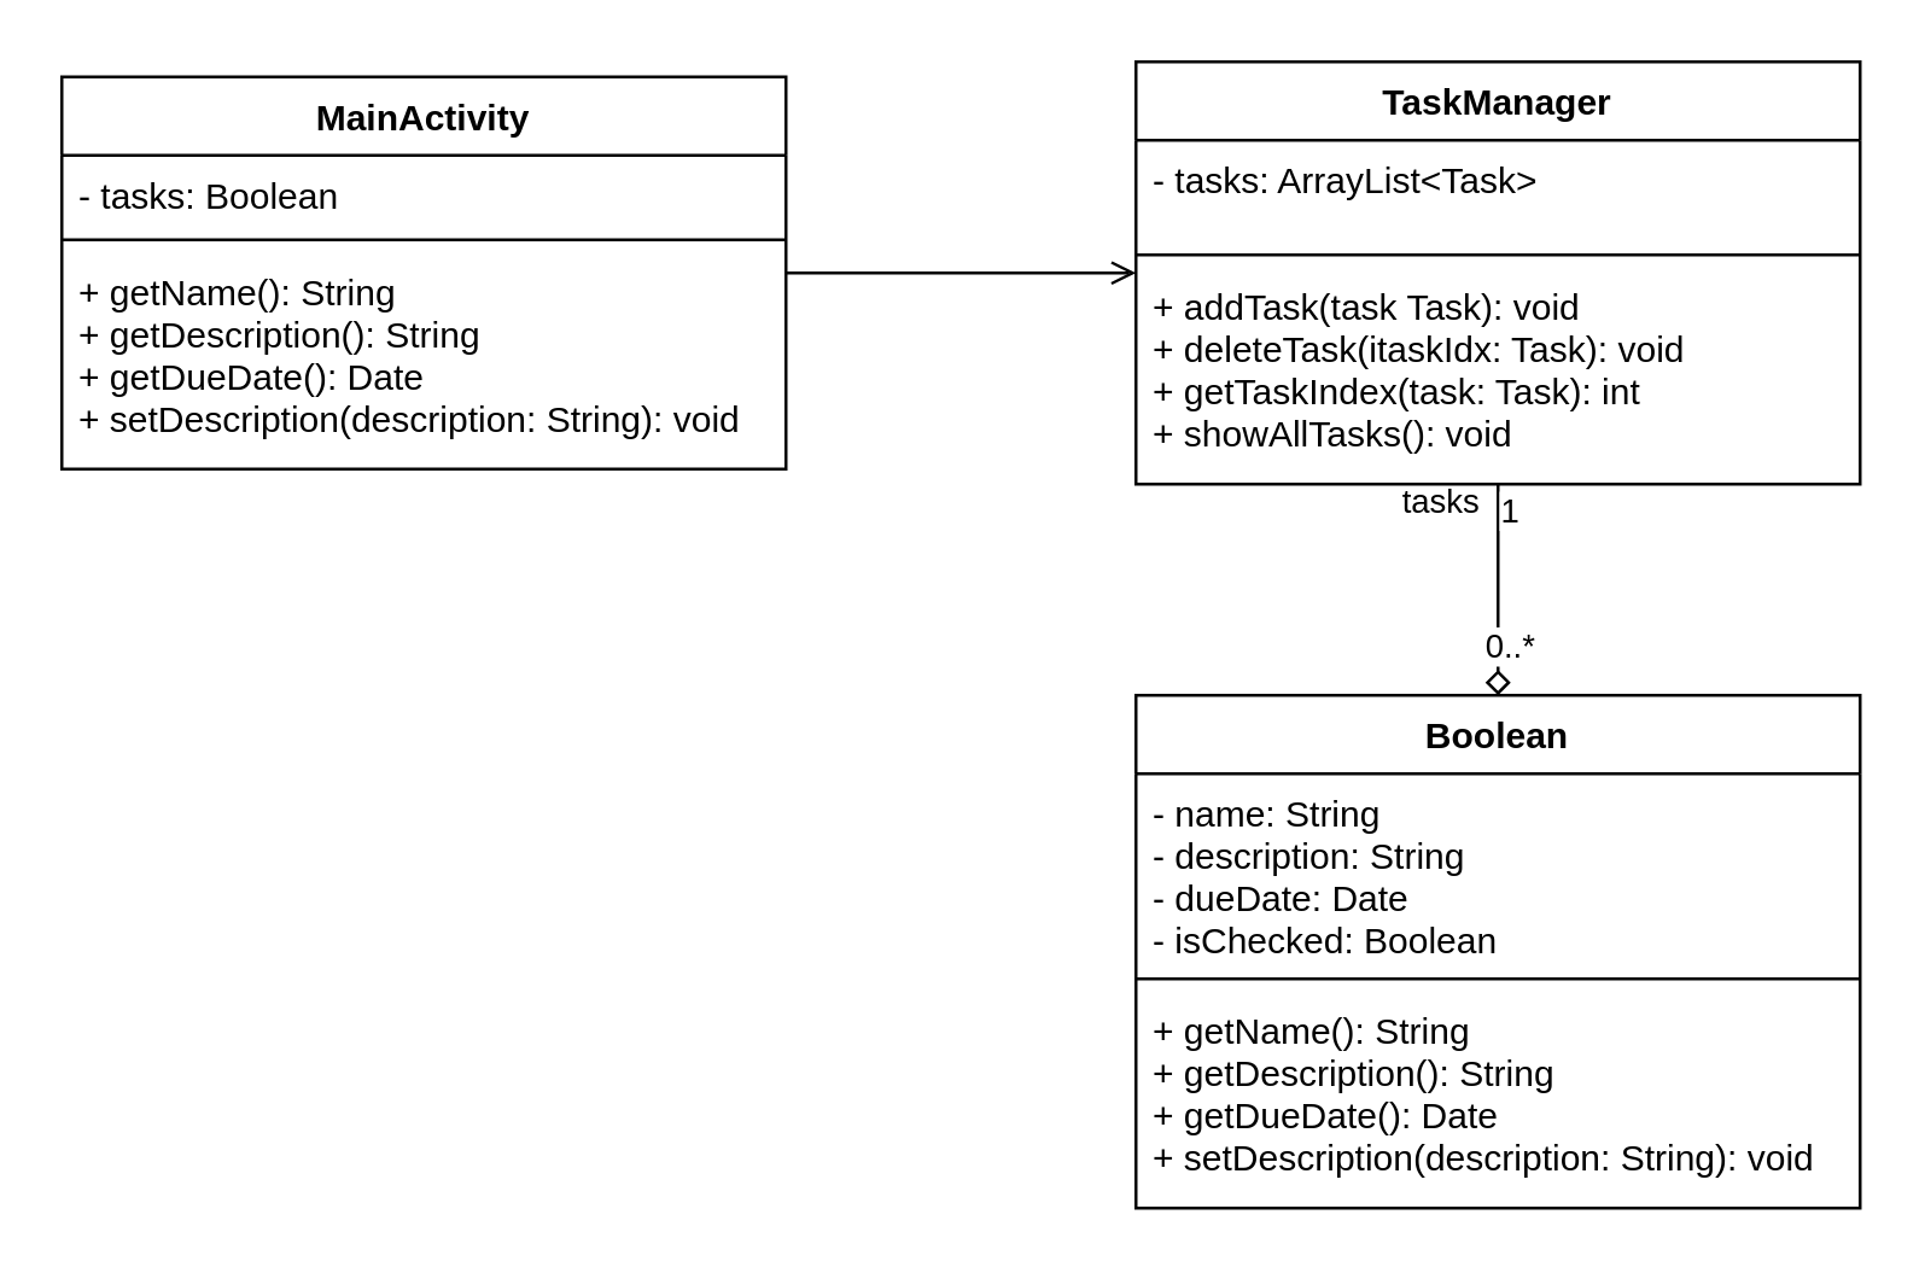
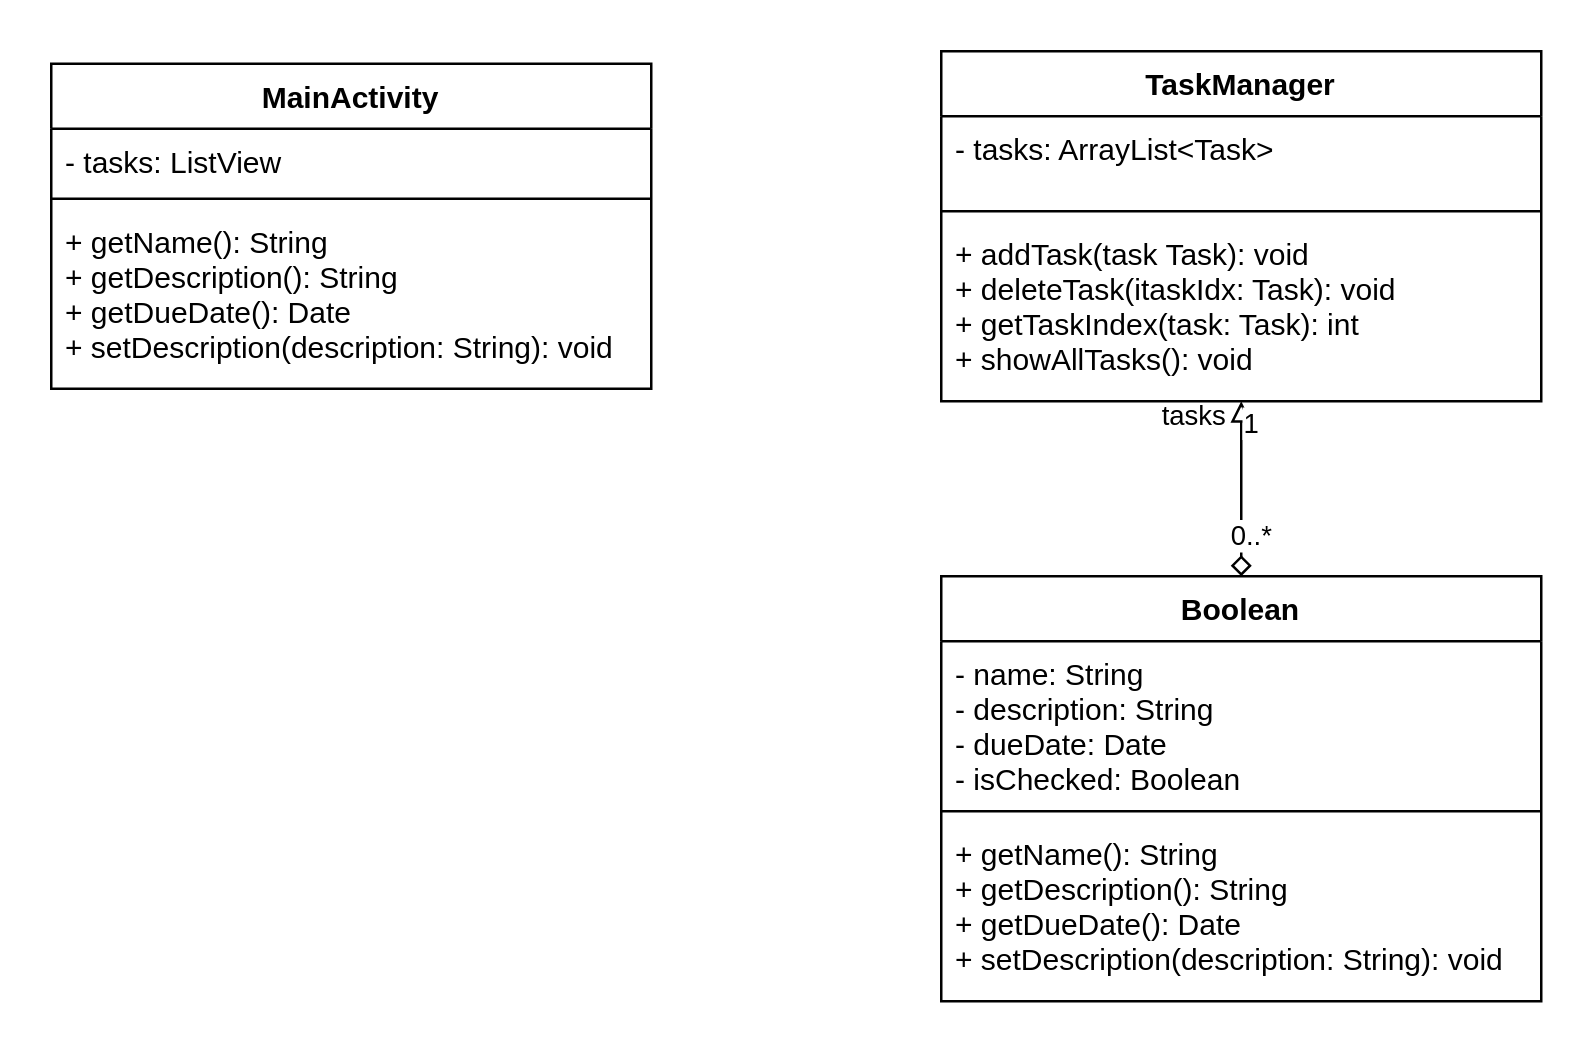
  <mxCell id="0" />
  <mxCell id="1" parent="0" />
- <mxCell id="2" style="rounded=0;orthogonalLoop=1;jettySize=auto;html=1;startArrow=diamond;startFill=0;endArrow=none;endFill=0;" edge="1" parent="1" source="6" target="15"><mxGeometry relative="1" as="geometry" /></mxCell>
+ <mxCell id="2" style="rounded=0;orthogonalLoop=1;jettySize=auto;html=1;startArrow=diamond;startFill=0;endArrow=block;endFill=0;" edge="1" parent="1" source="6" target="15"><mxGeometry relative="1" as="geometry" /></mxCell>
  <mxCell id="3" value="1" style="edgeLabel;html=1;align=center;verticalAlign=middle;resizable=0;points=[];" vertex="1" connectable="0" parent="2"><mxGeometry x="0.785" y="-3" relative="1" as="geometry"><mxPoint as="offset" /></mxGeometry></mxCell>
  <mxCell id="4" value="0..*" style="edgeLabel;html=1;align=center;verticalAlign=middle;resizable=0;points=[];" vertex="1" connectable="0" parent="2"><mxGeometry x="-0.523" y="-3" relative="1" as="geometry"><mxPoint as="offset" /></mxGeometry></mxCell>
  <mxCell id="5" value="tasks" style="edgeLabel;html=1;align=center;verticalAlign=middle;resizable=0;points=[];" vertex="1" connectable="0" parent="2"><mxGeometry x="0.492" relative="1" as="geometry"><mxPoint x="-20" y="-13" as="offset" /></mxGeometry></mxCell>
  <mxCell id="6" value="Boolean" style="swimlane;fontStyle=1;align=center;verticalAlign=top;childLayout=stackLayout;horizontal=1;startSize=26;horizontalStack=0;resizeParent=1;resizeParentMax=0;resizeLast=0;collapsible=1;marginBottom=0;" vertex="1" parent="1"><mxGeometry x="376" y="230" width="240" height="170" as="geometry" /></mxCell>
  <mxCell id="7" value="- name: String&#10;- description: String&#10;- dueDate: Date&#10;- isChecked: Boolean" style="text;strokeColor=none;fillColor=none;align=left;verticalAlign=top;spacingLeft=4;spacingRight=4;overflow=hidden;rotatable=0;points=[[0,0.5],[1,0.5]];portConstraint=eastwest;" vertex="1" parent="6"><mxGeometry y="26" width="240" height="64" as="geometry" /></mxCell>
  <mxCell id="8" value="" style="line;strokeWidth=1;fillColor=none;align=left;verticalAlign=middle;spacingTop=-1;spacingLeft=3;spacingRight=3;rotatable=0;labelPosition=right;points=[];portConstraint=eastwest;" vertex="1" parent="6"><mxGeometry y="90" width="240" height="8" as="geometry" /></mxCell>
  <mxCell id="9" value="+ getName(): String&#10;+ getDescription(): String&#10;+ getDueDate(): Date&#10;+ setDescription(description: String): void&#10;" style="text;strokeColor=none;fillColor=none;align=left;verticalAlign=top;spacingLeft=4;spacingRight=4;overflow=hidden;rotatable=0;points=[[0,0.5],[1,0.5]];portConstraint=eastwest;" vertex="1" parent="6"><mxGeometry y="98" width="240" height="72" as="geometry" /></mxCell>
- <mxCell id="10" style="edgeStyle=orthogonalEdgeStyle;rounded=0;orthogonalLoop=1;jettySize=auto;html=1;startArrow=none;startFill=0;endArrow=open;endFill=0;" edge="1" parent="1" source="11" target="15"><mxGeometry relative="1" as="geometry" /></mxCell>
  <mxCell id="11" value="MainActivity" style="swimlane;fontStyle=1;align=center;verticalAlign=top;childLayout=stackLayout;horizontal=1;startSize=26;horizontalStack=0;resizeParent=1;resizeParentMax=0;resizeLast=0;collapsible=1;marginBottom=0;" vertex="1" parent="1"><mxGeometry x="20" y="25" width="240" height="130" as="geometry" /></mxCell>
- <mxCell id="12" value="- tasks: Boolean&#10;" style="text;strokeColor=none;fillColor=none;align=left;verticalAlign=top;spacingLeft=4;spacingRight=4;overflow=hidden;rotatable=0;points=[[0,0.5],[1,0.5]];portConstraint=eastwest;" vertex="1" parent="11"><mxGeometry y="26" width="240" height="24" as="geometry" /></mxCell>
+ <mxCell id="12" value="- tasks: ListView&#10;" style="text;strokeColor=none;fillColor=none;align=left;verticalAlign=top;spacingLeft=4;spacingRight=4;overflow=hidden;rotatable=0;points=[[0,0.5],[1,0.5]];portConstraint=eastwest;" vertex="1" parent="11"><mxGeometry y="26" width="240" height="24" as="geometry" /></mxCell>
  <mxCell id="13" value="" style="line;strokeWidth=1;fillColor=none;align=left;verticalAlign=middle;spacingTop=-1;spacingLeft=3;spacingRight=3;rotatable=0;labelPosition=right;points=[];portConstraint=eastwest;" vertex="1" parent="11"><mxGeometry y="50" width="240" height="8" as="geometry" /></mxCell>
  <mxCell id="14" value="+ getName(): String&#10;+ getDescription(): String&#10;+ getDueDate(): Date&#10;+ setDescription(description: String): void&#10;" style="text;strokeColor=none;fillColor=none;align=left;verticalAlign=top;spacingLeft=4;spacingRight=4;overflow=hidden;rotatable=0;points=[[0,0.5],[1,0.5]];portConstraint=eastwest;" vertex="1" parent="11"><mxGeometry y="58" width="240" height="72" as="geometry" /></mxCell>
  <mxCell id="15" value="TaskManager" style="swimlane;fontStyle=1;align=center;verticalAlign=top;childLayout=stackLayout;horizontal=1;startSize=26;horizontalStack=0;resizeParent=1;resizeParentMax=0;resizeLast=0;collapsible=1;marginBottom=0;" vertex="1" parent="1"><mxGeometry x="376" y="20" width="240" height="140" as="geometry" /></mxCell>
  <mxCell id="16" value="- tasks: ArrayList&lt;Task&gt;&#10;" style="text;strokeColor=none;fillColor=none;align=left;verticalAlign=top;spacingLeft=4;spacingRight=4;overflow=hidden;rotatable=0;points=[[0,0.5],[1,0.5]];portConstraint=eastwest;" vertex="1" parent="15"><mxGeometry y="26" width="240" height="34" as="geometry" /></mxCell>
  <mxCell id="17" value="" style="line;strokeWidth=1;fillColor=none;align=left;verticalAlign=middle;spacingTop=-1;spacingLeft=3;spacingRight=3;rotatable=0;labelPosition=right;points=[];portConstraint=eastwest;" vertex="1" parent="15"><mxGeometry y="60" width="240" height="8" as="geometry" /></mxCell>
  <mxCell id="18" value="+ addTask(task Task): void&#10;+ deleteTask(itaskIdx: Task): void&#10;+ getTaskIndex(task: Task): int&#10;+ showAllTasks(): void" style="text;strokeColor=none;fillColor=none;align=left;verticalAlign=top;spacingLeft=4;spacingRight=4;overflow=hidden;rotatable=0;points=[[0,0.5],[1,0.5]];portConstraint=eastwest;" vertex="1" parent="15"><mxGeometry y="68" width="240" height="72" as="geometry" /></mxCell>
